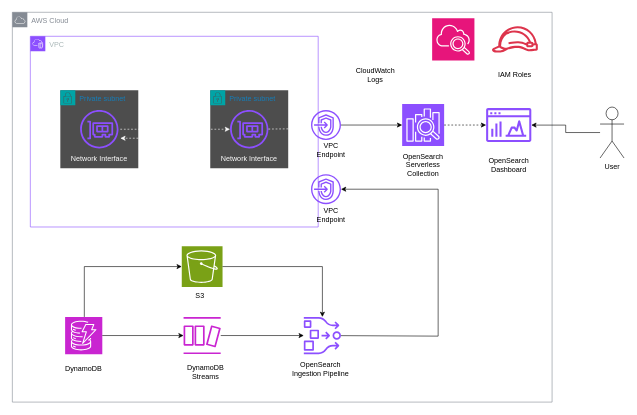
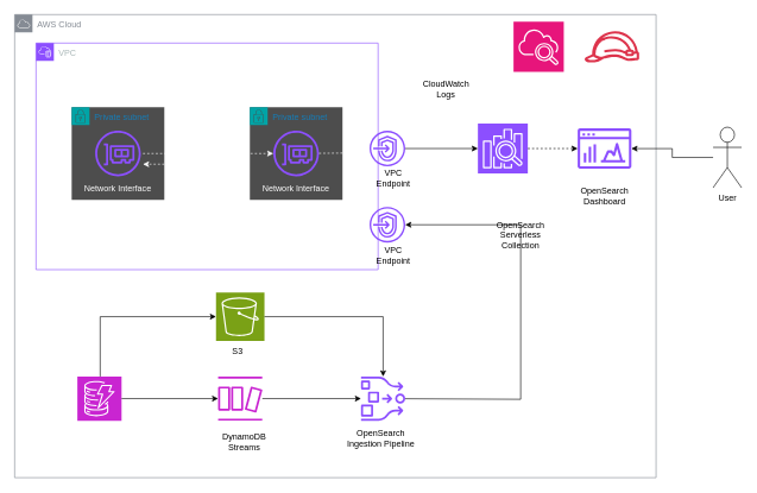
  <mxCell id="0" />
  <mxCell id="1" parent="0" />
  <mxCell id="2" value="AWS Cloud" style="sketch=0;outlineConnect=0;gradientColor=none;html=1;whiteSpace=wrap;fontSize=12;fontStyle=0;shape=mxgraph.aws4.group;grIcon=mxgraph.aws4.group_aws_cloud;strokeColor=#858B94;fillColor=none;verticalAlign=top;align=left;spacingLeft=30;fontColor=#858B94;dashed=0;" parent="1" vertex="1"><mxGeometry x="20" y="20" width="900" height="650" as="geometry" /></mxCell>
  <mxCell id="3" value="VPC" style="points=[[0,0],[0.25,0],[0.5,0],[0.75,0],[1,0],[1,0.25],[1,0.5],[1,0.75],[1,1],[0.75,1],[0.5,1],[0.25,1],[0,1],[0,0.75],[0,0.5],[0,0.25]];outlineConnect=0;gradientColor=none;html=1;whiteSpace=wrap;fontSize=12;fontStyle=0;container=1;pointerEvents=0;collapsible=0;recursiveResize=0;shape=mxgraph.aws4.group;grIcon=mxgraph.aws4.group_vpc2;strokeColor=#8C4FFF;fillColor=none;verticalAlign=top;align=left;spacingLeft=30;fontColor=#AAB7B8;dashed=0;" parent="1" vertex="1"><mxGeometry x="50" y="60" width="480" height="318" as="geometry" /></mxCell>
  <mxCell id="4" value="Private subnet" style="points=[[0,0],[0.25,0],[0.5,0],[0.75,0],[1,0],[1,0.25],[1,0.5],[1,0.75],[1,1],[0.75,1],[0.5,1],[0.25,1],[0,1],[0,0.75],[0,0.5],[0,0.25]];outlineConnect=0;gradientColor=none;html=1;whiteSpace=wrap;fontSize=12;fontStyle=0;container=1;pointerEvents=0;collapsible=0;recursiveResize=0;shape=mxgraph.aws4.group;grIcon=mxgraph.aws4.group_security_group;grStroke=0;strokeColor=#00A4A6;fillColor=#4D4D4D;verticalAlign=top;align=left;spacingLeft=30;fontColor=#147EBA;dashed=0;" parent="3" vertex="1"><mxGeometry x="50" y="90" width="130" height="130" as="geometry" /></mxCell>
  <mxCell id="5" value="" style="sketch=0;outlineConnect=0;fontColor=#232F3E;gradientColor=none;fillColor=#8C4FFF;strokeColor=none;dashed=0;verticalLabelPosition=bottom;verticalAlign=top;align=center;html=1;fontSize=12;fontStyle=0;aspect=fixed;pointerEvents=1;shape=mxgraph.aws4.elastic_network_interface;" parent="4" vertex="1"><mxGeometry x="33" y="33" width="64" height="64" as="geometry" /></mxCell>
  <mxCell id="6" value="Private subnet" style="points=[[0,0],[0.25,0],[0.5,0],[0.75,0],[1,0],[1,0.25],[1,0.5],[1,0.75],[1,1],[0.75,1],[0.5,1],[0.25,1],[0,1],[0,0.75],[0,0.5],[0,0.25]];outlineConnect=0;gradientColor=none;html=1;whiteSpace=wrap;fontSize=12;fontStyle=0;container=1;pointerEvents=0;collapsible=0;recursiveResize=0;shape=mxgraph.aws4.group;grIcon=mxgraph.aws4.group_security_group;grStroke=0;strokeColor=#00A4A6;fillColor=#4D4D4D;verticalAlign=top;align=left;spacingLeft=30;fontColor=#147EBA;dashed=0;" parent="3" vertex="1"><mxGeometry x="300" y="90" width="130" height="130" as="geometry" /></mxCell>
  <mxCell id="7" value="" style="sketch=0;outlineConnect=0;fontColor=#232F3E;gradientColor=none;fillColor=#8C4FFF;strokeColor=none;dashed=0;verticalLabelPosition=bottom;verticalAlign=top;align=center;html=1;fontSize=12;fontStyle=0;aspect=fixed;pointerEvents=1;shape=mxgraph.aws4.elastic_network_interface;" parent="6" vertex="1"><mxGeometry x="33" y="33" width="64" height="64" as="geometry" /></mxCell>
  <mxCell id="8" value="&lt;font&gt;Network Interface&lt;/font&gt;" style="text;html=1;strokeColor=none;fillColor=none;align=center;verticalAlign=middle;whiteSpace=wrap;rounded=0;fontColor=#FFFFFF;" parent="6" vertex="1"><mxGeometry x="10" y="100" width="110" height="30" as="geometry" /></mxCell>
  <mxCell id="9" value="" style="sketch=0;points=[[0,0,0],[0.25,0,0],[0.5,0,0],[0.75,0,0],[1,0,0],[0,1,0],[0.25,1,0],[0.5,1,0],[0.75,1,0],[1,1,0],[0,0.25,0],[0,0.5,0],[0,0.75,0],[1,0.25,0],[1,0.5,0],[1,0.75,0]];outlineConnect=0;fontColor=#232F3E;fillColor=#8C4FFF;strokeColor=#ffffff;dashed=0;verticalLabelPosition=bottom;verticalAlign=top;align=center;html=1;fontSize=12;fontStyle=0;aspect=fixed;shape=mxgraph.aws4.resourceIcon;resIcon=mxgraph.aws4.elasticsearch_service;" parent="1" vertex="1"><mxGeometry x="670" y="173" width="70" height="70" as="geometry" /></mxCell>
  <mxCell id="10" value="" style="sketch=0;outlineConnect=0;fontColor=#232F3E;gradientColor=none;fillColor=#8C4FFF;strokeColor=none;dashed=0;verticalLabelPosition=bottom;verticalAlign=top;align=center;html=1;fontSize=12;fontStyle=0;aspect=fixed;pointerEvents=1;shape=mxgraph.aws4.opensearch_ingestion;" parent="1" vertex="1"><mxGeometry x="506" y="528" width="62" height="62" as="geometry" /></mxCell>
  <mxCell id="11" value="" style="sketch=0;points=[[0,0,0],[0.25,0,0],[0.5,0,0],[0.75,0,0],[1,0,0],[0,1,0],[0.25,1,0],[0.5,1,0],[0.75,1,0],[1,1,0],[0,0.25,0],[0,0.5,0],[0,0.75,0],[1,0.25,0],[1,0.5,0],[1,0.75,0]];outlineConnect=0;fontColor=#232F3E;fillColor=#C925D1;strokeColor=#ffffff;dashed=0;verticalLabelPosition=bottom;verticalAlign=top;align=center;html=1;fontSize=12;fontStyle=0;aspect=fixed;shape=mxgraph.aws4.resourceIcon;resIcon=mxgraph.aws4.dynamodb;" parent="1" vertex="1"><mxGeometry x="108" y="528" width="62" height="62" as="geometry" /></mxCell>
  <mxCell id="12" value="" style="sketch=0;points=[[0,0,0],[0.25,0,0],[0.5,0,0],[0.75,0,0],[1,0,0],[0,1,0],[0.25,1,0],[0.5,1,0],[0.75,1,0],[1,1,0],[0,0.25,0],[0,0.5,0],[0,0.75,0],[1,0.25,0],[1,0.5,0],[1,0.75,0]];outlineConnect=0;fontColor=#232F3E;fillColor=#7AA116;strokeColor=#ffffff;dashed=0;verticalLabelPosition=bottom;verticalAlign=top;align=center;html=1;fontSize=12;fontStyle=0;aspect=fixed;shape=mxgraph.aws4.resourceIcon;resIcon=mxgraph.aws4.s3;" parent="1" vertex="1"><mxGeometry x="302.5" y="410" width="68" height="68" as="geometry" /></mxCell>
  <mxCell id="13" value="OpenSearch Ingestion Pipeline" style="text;html=1;strokeColor=none;fillColor=none;align=center;verticalAlign=middle;whiteSpace=wrap;rounded=0;" parent="1" vertex="1"><mxGeometry x="480" y="600" width="108" height="30" as="geometry" /></mxCell>
- <mxCell id="14" value="OpenSearch Serverless Collection" style="text;html=1;strokeColor=none;fillColor=none;align=center;verticalAlign=middle;whiteSpace=wrap;rounded=0;" parent="1" vertex="1"><mxGeometry x="650" y="260" width="110" height="30" as="geometry" /></mxCell>
+ <mxCell id="14" value="OpenSearch Serverless Collection" style="text;html=1;strokeColor=none;fillColor=none;align=center;verticalAlign=middle;whiteSpace=wrap;rounded=0;" parent="1" vertex="1"><mxGeometry x="675" y="315" width="110" height="30" as="geometry" /></mxCell>
  <mxCell id="15" value="&lt;font&gt;Network Interface&lt;/font&gt;" style="text;html=1;strokeColor=none;fillColor=none;align=center;verticalAlign=middle;whiteSpace=wrap;rounded=0;fontColor=#FFFFFF;" parent="1" vertex="1"><mxGeometry x="110" y="250" width="110" height="30" as="geometry" /></mxCell>
  <mxCell id="16" value="" style="sketch=0;points=[[0,0,0],[0.25,0,0],[0.5,0,0],[0.75,0,0],[1,0,0],[0,1,0],[0.25,1,0],[0.5,1,0],[0.75,1,0],[1,1,0],[0,0.25,0],[0,0.5,0],[0,0.75,0],[1,0.25,0],[1,0.5,0],[1,0.75,0]];points=[[0,0,0],[0.25,0,0],[0.5,0,0],[0.75,0,0],[1,0,0],[0,1,0],[0.25,1,0],[0.5,1,0],[0.75,1,0],[1,1,0],[0,0.25,0],[0,0.5,0],[0,0.75,0],[1,0.25,0],[1,0.5,0],[1,0.75,0]];outlineConnect=0;fontColor=#232F3E;fillColor=#E7157B;strokeColor=#ffffff;dashed=0;verticalLabelPosition=bottom;verticalAlign=top;align=center;html=1;fontSize=12;fontStyle=0;aspect=fixed;shape=mxgraph.aws4.resourceIcon;resIcon=mxgraph.aws4.cloudwatch_2;" parent="1" vertex="1"><mxGeometry x="720" y="30" width="70.5" height="70.5" as="geometry" /></mxCell>
  <mxCell id="17" value="CloudWatch Logs" style="text;html=1;strokeColor=none;fillColor=none;align=center;verticalAlign=middle;whiteSpace=wrap;rounded=0;" parent="1" vertex="1"><mxGeometry x="580.75" y="110" width="89" height="30" as="geometry" /></mxCell>
  <mxCell id="18" value="" style="sketch=0;outlineConnect=0;fontColor=#232F3E;gradientColor=none;fillColor=#C925D1;strokeColor=none;dashed=0;verticalLabelPosition=bottom;verticalAlign=top;align=center;html=1;fontSize=12;fontStyle=0;aspect=fixed;pointerEvents=1;shape=mxgraph.aws4.dynamodb_stream;" parent="1" vertex="1"><mxGeometry x="305.5" y="528" width="62" height="62" as="geometry" /></mxCell>
- <mxCell id="19" value="DynamoDB" style="text;html=1;strokeColor=none;fillColor=none;align=center;verticalAlign=middle;whiteSpace=wrap;rounded=0;" parent="1" vertex="1"><mxGeometry x="109" y="600" width="60" height="30" as="geometry" /></mxCell>
  <mxCell id="20" value="DynamoDB Streams" style="text;html=1;strokeColor=none;fillColor=none;align=center;verticalAlign=middle;whiteSpace=wrap;rounded=0;" parent="1" vertex="1"><mxGeometry x="298" y="605" width="89" height="30" as="geometry" /></mxCell>
  <mxCell id="21" value="" style="sketch=0;outlineConnect=0;fontColor=#232F3E;gradientColor=none;fillColor=#8C4FFF;strokeColor=none;dashed=0;verticalLabelPosition=bottom;verticalAlign=top;align=center;html=1;fontSize=12;fontStyle=0;aspect=fixed;pointerEvents=1;shape=mxgraph.aws4.endpoints;" parent="1" vertex="1"><mxGeometry x="518" y="290" width="50" height="50" as="geometry" /></mxCell>
  <mxCell id="22" value="VPC Endpoint" style="text;html=1;strokeColor=none;fillColor=none;align=center;verticalAlign=middle;whiteSpace=wrap;rounded=0;" parent="1" vertex="1"><mxGeometry x="530.31" y="348" width="43.38" height="20" as="geometry" /></mxCell>
  <mxCell id="23" value="S3" style="text;html=1;strokeColor=none;fillColor=none;align=center;verticalAlign=middle;whiteSpace=wrap;rounded=0;" parent="1" vertex="1"><mxGeometry x="302.5" y="478" width="60" height="30" as="geometry" /></mxCell>
  <mxCell id="24" value="" style="endArrow=classic;html=1;rounded=0;exitX=1;exitY=0.5;exitDx=0;exitDy=0;exitPerimeter=0;" parent="1" source="11" target="18" edge="1"><mxGeometry width="50" height="50" relative="1" as="geometry"><mxPoint x="410" y="330" as="sourcePoint" /><mxPoint x="460" y="280" as="targetPoint" /></mxGeometry></mxCell>
  <mxCell id="25" value="" style="endArrow=classic;html=1;rounded=0;entryX=0;entryY=0.5;entryDx=0;entryDy=0;entryPerimeter=0;" parent="1" target="12" edge="1"><mxGeometry width="50" height="50" relative="1" as="geometry"><mxPoint x="140" y="528" as="sourcePoint" /><mxPoint x="460" y="280" as="targetPoint" /><Array as="points"><mxPoint x="140" y="444" /></Array></mxGeometry></mxCell>
  <mxCell id="26" value="" style="endArrow=classic;html=1;rounded=0;" parent="1" source="18" target="10" edge="1"><mxGeometry width="50" height="50" relative="1" as="geometry"><mxPoint x="410" y="330" as="sourcePoint" /><mxPoint x="460" y="280" as="targetPoint" /><Array as="points" /></mxGeometry></mxCell>
  <mxCell id="27" value="" style="endArrow=classic;html=1;rounded=0;" parent="1" source="10" target="21" edge="1"><mxGeometry width="50" height="50" relative="1" as="geometry"><mxPoint x="490" y="560" as="sourcePoint" /><mxPoint x="540" y="510" as="targetPoint" /><Array as="points"><mxPoint x="730" y="560" /><mxPoint x="730" y="315" /></Array></mxGeometry></mxCell>
  <mxCell id="28" value="" style="sketch=0;outlineConnect=0;fontColor=#232F3E;gradientColor=none;fillColor=#8C4FFF;strokeColor=none;dashed=0;verticalLabelPosition=bottom;verticalAlign=top;align=center;html=1;fontSize=12;fontStyle=0;aspect=fixed;pointerEvents=1;shape=mxgraph.aws4.endpoints;" parent="1" vertex="1"><mxGeometry x="518" y="183" width="50" height="50" as="geometry" /></mxCell>
  <mxCell id="29" value="VPC Endpoint" style="text;html=1;strokeColor=none;fillColor=none;align=center;verticalAlign=middle;whiteSpace=wrap;rounded=0;" parent="1" vertex="1"><mxGeometry x="530.31" y="240" width="43.38" height="20" as="geometry" /></mxCell>
  <mxCell id="30" value="" style="endArrow=classic;html=1;rounded=0;entryX=0;entryY=0.5;entryDx=0;entryDy=0;entryPerimeter=0;" parent="1" source="28" target="9" edge="1"><mxGeometry width="50" height="50" relative="1" as="geometry"><mxPoint x="610" y="260" as="sourcePoint" /><mxPoint x="660" y="210" as="targetPoint" /></mxGeometry></mxCell>
  <mxCell id="31" value="" style="sketch=0;outlineConnect=0;fontColor=#232F3E;gradientColor=none;fillColor=#8C4FFF;strokeColor=none;dashed=0;verticalLabelPosition=bottom;verticalAlign=top;align=center;html=1;fontSize=12;fontStyle=0;aspect=fixed;pointerEvents=1;shape=mxgraph.aws4.opensearch_dashboards;" parent="1" vertex="1"><mxGeometry x="810" y="179.5" width="75.35" height="57" as="geometry" /></mxCell>
  <mxCell id="32" value="" style="sketch=0;outlineConnect=0;fontColor=#232F3E;gradientColor=none;fillColor=#DD344C;strokeColor=none;dashed=0;verticalLabelPosition=bottom;verticalAlign=top;align=center;html=1;fontSize=12;fontStyle=0;aspect=fixed;pointerEvents=1;shape=mxgraph.aws4.role;" parent="1" vertex="1"><mxGeometry x="819" y="43.25" width="78" height="44" as="geometry" /></mxCell>
- <mxCell id="33" value="IAM Roles" style="text;html=1;strokeColor=none;fillColor=none;align=center;verticalAlign=middle;whiteSpace=wrap;rounded=0;" parent="1" vertex="1"><mxGeometry x="828" y="110" width="60" height="30" as="geometry" /></mxCell>
  <mxCell id="34" value="OpenSearch Dashboard" style="text;html=1;strokeColor=none;fillColor=none;align=center;verticalAlign=middle;whiteSpace=wrap;rounded=0;" parent="1" vertex="1"><mxGeometry x="817.68" y="260" width="60" height="30" as="geometry" /></mxCell>
  <mxCell id="35" style="edgeStyle=orthogonalEdgeStyle;rounded=0;orthogonalLoop=1;jettySize=auto;html=1;" parent="1" source="40" target="31" edge="1"><mxGeometry relative="1" as="geometry"><mxPoint x="1090" y="430.294" as="targetPoint" /><mxPoint x="1110" y="208" as="sourcePoint" /></mxGeometry></mxCell>
  <mxCell id="36" value="" style="endArrow=classic;html=1;rounded=0;fillColor=#f5f5f5;strokeColor=#FFFFFF;dashed=1;" parent="1" edge="1"><mxGeometry width="50" height="50" relative="1" as="geometry"><mxPoint x="520" y="330" as="sourcePoint" /><mxPoint x="200" y="230" as="targetPoint" /><Array as="points"><mxPoint x="260" y="330" /><mxPoint x="260" y="230" /></Array></mxGeometry></mxCell>
  <mxCell id="37" value="" style="endArrow=classic;html=1;rounded=0;strokeColor=#FFFFFF;fillColor=#0050ef;dashed=1;" parent="1" source="7" edge="1"><mxGeometry width="50" height="50" relative="1" as="geometry"><mxPoint x="300" y="225" as="sourcePoint" /><mxPoint x="517" y="214" as="targetPoint" /></mxGeometry></mxCell>
  <mxCell id="38" value="" style="endArrow=classic;html=1;rounded=0;strokeColor=#FFFFFF;fillColor=#0050ef;dashed=1;" parent="1" edge="1"><mxGeometry width="50" height="50" relative="1" as="geometry"><mxPoint x="200" y="215" as="sourcePoint" /><mxPoint x="517" y="201" as="targetPoint" /><Array as="points"><mxPoint x="260" y="215" /><mxPoint x="260" y="120" /><mxPoint x="500" y="120" /><mxPoint x="500" y="201" /></Array></mxGeometry></mxCell>
  <mxCell id="39" value="" style="endArrow=classic;html=1;rounded=0;strokeColor=#FFFFFF;fillColor=#0050ef;dashed=1;" parent="1" target="7" edge="1"><mxGeometry width="50" height="50" relative="1" as="geometry"><mxPoint x="518" y="310" as="sourcePoint" /><mxPoint x="340" y="200" as="targetPoint" /><Array as="points"><mxPoint x="320" y="310" /><mxPoint x="320" y="215" /></Array></mxGeometry></mxCell>
  <mxCell id="40" value="User" style="shape=umlActor;verticalLabelPosition=bottom;verticalAlign=top;html=1;outlineConnect=0;" parent="1" vertex="1"><mxGeometry x="1000" y="178" width="40" height="85" as="geometry" /></mxCell>
  <mxCell id="41" value="" style="endArrow=classic;html=1;rounded=0;exitX=1;exitY=0.5;exitDx=0;exitDy=0;exitPerimeter=0;dashed=1;" parent="1" source="9" target="31" edge="1"><mxGeometry width="50" height="50" relative="1" as="geometry"><mxPoint x="640" y="310" as="sourcePoint" /><mxPoint x="690" y="260" as="targetPoint" /></mxGeometry></mxCell>
  <mxCell id="42" value="" style="endArrow=classic;html=1;rounded=0;exitX=1;exitY=0.5;exitDx=0;exitDy=0;exitPerimeter=0;" parent="1" source="12" target="10" edge="1"><mxGeometry width="50" height="50" relative="1" as="geometry"><mxPoint x="500" y="460" as="sourcePoint" /><mxPoint x="550" y="410" as="targetPoint" /><Array as="points"><mxPoint x="537" y="444" /></Array></mxGeometry></mxCell>
